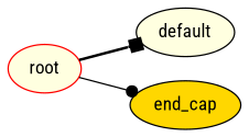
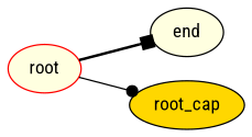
  digraph {
    fontname="Roboto Condensed"
    rankdir=LR
    node [color=black fillcolor=lightyellow fontname="Roboto Condensed" style=filled]
    edge [fontname="Roboto Condensed"]
    n1 [color=red label=root]
-   n2 [label=default]
-   n3 [fillcolor=gold label=end_cap]
+   n2 [label=end]
+   n3 [fillcolor=gold label=root_cap]
    n1 -> n2 [arrowhead=box style=bold]
    n1 -> n3 [arrowhead=dot style=solid]
  }
